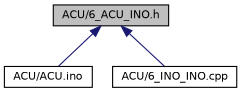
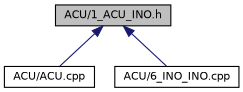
  digraph {
    node [color=black fillcolor=white fontname=Helvetica fontsize=10 shape=record style=filled]
    edge [color=midnightblue dir=back fontname=Helvetica fontsize=10 labelfontname=Helvetica labelfontsize=10 style=solid]
-   n1 [fillcolor=grey75 fontcolor=black height=0.2 label="ACU/6_ACU_INO.h" width=0.4]
-   n2 [height=0.2 label="ACU/ACU.ino" width=0.4]
+   n1 [fillcolor=grey75 fontcolor=black height=0.2 label="ACU/1_ACU_INO.h" width=0.4]
+   n2 [height=0.2 label="ACU/ACU.cpp" width=0.4]
    n3 [height=0.2 label="ACU/6_INO_INO.cpp" width=0.4]
    n1 -> n2
    n1 -> n3
  }
